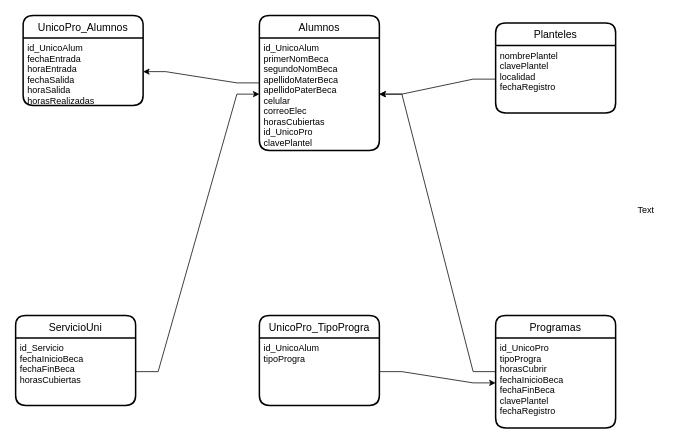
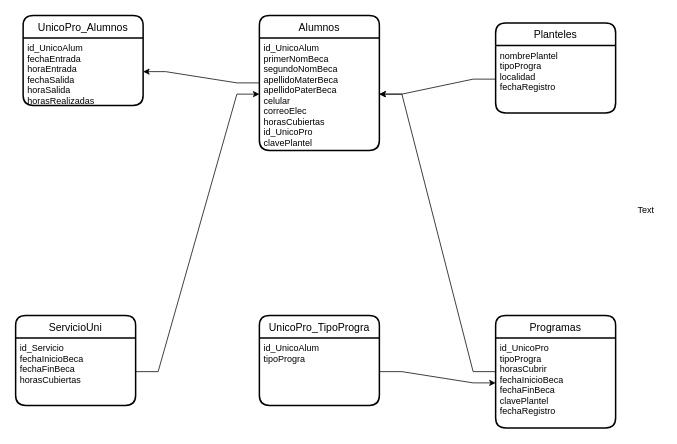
  <mxCell id="0" />
  <mxCell id="1" parent="0" />
  <mxCell id="2" style="edgeStyle=entityRelationEdgeStyle;rounded=0;orthogonalLoop=1;jettySize=auto;html=1;" parent="1" source="3" target="8" edge="1"><mxGeometry relative="1" as="geometry" /></mxCell>
  <mxCell id="3" value="Alumnos" style="swimlane;childLayout=stackLayout;horizontal=1;startSize=30;horizontalStack=0;rounded=1;fontSize=14;fontStyle=0;strokeWidth=2;resizeParent=0;resizeLast=1;shadow=0;dashed=0;align=center;" parent="1" vertex="1"><mxGeometry x="345" y="20" width="160" height="180" as="geometry" /></mxCell>
  <mxCell id="4" value="id_UnicoAlum&#10;primerNomBeca&#10;segundoNomBeca&#10;apellidoMaterBeca&#10;apellidoPaterBeca&#10;celular&#10;correoElec&#10;horasCubiertas&#10;id_UnicoPro&#10;clavePlantel&#10;&#10;" style="align=left;strokeColor=none;fillColor=none;spacingLeft=4;fontSize=12;verticalAlign=top;resizable=0;rotatable=0;part=1;" parent="3" vertex="1"><mxGeometry y="30" width="160" height="150" as="geometry" /></mxCell>
  <mxCell id="5" value="UnicoPro_TipoProgra" style="swimlane;childLayout=stackLayout;horizontal=1;startSize=30;horizontalStack=0;rounded=1;fontSize=14;fontStyle=0;strokeWidth=2;resizeParent=0;resizeLast=1;shadow=0;dashed=0;align=center;" parent="1" vertex="1"><mxGeometry x="345" y="420" width="160" height="120" as="geometry" /></mxCell>
  <mxCell id="6" value="id_UnicoAlum&#10;tipoProgra" style="align=left;strokeColor=none;fillColor=none;spacingLeft=4;fontSize=12;verticalAlign=top;resizable=0;rotatable=0;part=1;" parent="5" vertex="1"><mxGeometry y="30" width="160" height="90" as="geometry" /></mxCell>
  <mxCell id="7" value="UnicoPro_Alumnos" style="swimlane;childLayout=stackLayout;horizontal=1;startSize=30;horizontalStack=0;rounded=1;fontSize=14;fontStyle=0;strokeWidth=2;resizeParent=0;resizeLast=1;shadow=0;dashed=0;align=center;" parent="1" vertex="1"><mxGeometry x="30" y="20" width="160" height="120" as="geometry" /></mxCell>
  <mxCell id="8" value="id_UnicoAlum&#10;fechaEntrada&#10;horaEntrada&#10;fechaSalida&#10;horaSalida&#10;horasRealizadas&#10;&#10;" style="align=left;strokeColor=none;fillColor=none;spacingLeft=4;fontSize=12;verticalAlign=top;resizable=0;rotatable=0;part=1;" parent="7" vertex="1"><mxGeometry y="30" width="160" height="90" as="geometry" /></mxCell>
  <mxCell id="9" value="Planteles" style="swimlane;childLayout=stackLayout;horizontal=1;startSize=30;horizontalStack=0;rounded=1;fontSize=14;fontStyle=0;strokeWidth=2;resizeParent=0;resizeLast=1;shadow=0;dashed=0;align=center;" parent="1" vertex="1"><mxGeometry x="660" y="30" width="160" height="120" as="geometry" /></mxCell>
- <mxCell id="10" value="nombrePlantel&#10;clavePlantel&#10;localidad&#10;fechaRegistro&#10;" style="align=left;strokeColor=none;fillColor=none;spacingLeft=4;fontSize=12;verticalAlign=top;resizable=0;rotatable=0;part=1;" parent="9" vertex="1"><mxGeometry y="30" width="160" height="90" as="geometry" /></mxCell>
+ <mxCell id="10" value="nombrePlantel&#10;tipoProgra&#10;localidad&#10;fechaRegistro&#10;" style="align=left;strokeColor=none;fillColor=none;spacingLeft=4;fontSize=12;verticalAlign=top;resizable=0;rotatable=0;part=1;" parent="9" vertex="1"><mxGeometry y="30" width="160" height="90" as="geometry" /></mxCell>
  <mxCell id="11" style="edgeStyle=entityRelationEdgeStyle;rounded=0;orthogonalLoop=1;jettySize=auto;html=1;" parent="1" source="12" target="4" edge="1"><mxGeometry relative="1" as="geometry" /></mxCell>
  <mxCell id="12" value="Programas" style="swimlane;childLayout=stackLayout;horizontal=1;startSize=30;horizontalStack=0;rounded=1;fontSize=14;fontStyle=0;strokeWidth=2;resizeParent=0;resizeLast=1;shadow=0;dashed=0;align=center;" parent="1" vertex="1"><mxGeometry x="660" y="420" width="160" height="150" as="geometry" /></mxCell>
  <mxCell id="13" value="id_UnicoPro&#10;tipoProgra&#10;horasCubrir&#10;fechaInicioBeca&#10;fechaFinBeca&#10;clavePlantel&#10;fechaRegistro&#10;" style="align=left;strokeColor=none;fillColor=none;spacingLeft=4;fontSize=12;verticalAlign=top;resizable=0;rotatable=0;part=1;" parent="12" vertex="1"><mxGeometry y="30" width="160" height="120" as="geometry" /></mxCell>
  <mxCell id="14" value="ServicioUni" style="swimlane;childLayout=stackLayout;horizontal=1;startSize=30;horizontalStack=0;rounded=1;fontSize=14;fontStyle=0;strokeWidth=2;resizeParent=0;resizeLast=1;shadow=0;dashed=0;align=center;" parent="1" vertex="1"><mxGeometry x="20" y="420" width="160" height="120" as="geometry" /></mxCell>
  <mxCell id="15" value="id_Servicio&#10;fechaInicioBeca&#10;fechaFinBeca&#10;horasCubiertas&#10;" style="align=left;strokeColor=none;fillColor=none;spacingLeft=4;fontSize=12;verticalAlign=top;resizable=0;rotatable=0;part=1;" parent="14" vertex="1"><mxGeometry y="30" width="160" height="90" as="geometry" /></mxCell>
  <mxCell id="16" style="edgeStyle=entityRelationEdgeStyle;rounded=0;orthogonalLoop=1;jettySize=auto;html=1;" parent="1" source="6" target="13" edge="1"><mxGeometry relative="1" as="geometry" /></mxCell>
  <mxCell id="17" style="edgeStyle=entityRelationEdgeStyle;rounded=0;orthogonalLoop=1;jettySize=auto;html=1;" parent="1" source="10" target="4" edge="1"><mxGeometry relative="1" as="geometry" /></mxCell>
  <mxCell id="18" style="edgeStyle=entityRelationEdgeStyle;rounded=0;orthogonalLoop=1;jettySize=auto;html=1;" parent="1" source="15" target="4" edge="1"><mxGeometry relative="1" as="geometry" /></mxCell>
  <mxCell id="19" value="Text" style="text;html=1;align=center;verticalAlign=middle;resizable=0;points=[];autosize=1;" vertex="1" parent="1"><mxGeometry x="840" y="270" width="40" height="20" as="geometry" /></mxCell>
